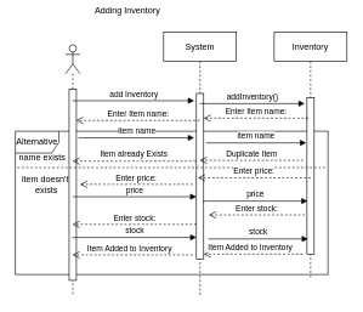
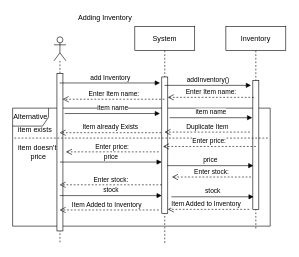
  <mxCell id="0" />
  <mxCell id="1" parent="0" />
  <mxCell id="2" value="Alternative" style="shape=umlFrame;whiteSpace=wrap;html=1;" vertex="1" parent="1"><mxGeometry x="20" y="180" width="430" height="197" as="geometry" /></mxCell>
  <mxCell id="3" value="" style="shape=umlLifeline;participant=umlActor;perimeter=lifelinePerimeter;whiteSpace=wrap;html=1;container=1;collapsible=0;recursiveResize=0;verticalAlign=top;spacingTop=36;labelBackgroundColor=#ffffff;outlineConnect=0;" vertex="1" parent="1"><mxGeometry x="89" y="61" width="20" height="346" as="geometry" /></mxCell>
  <mxCell id="4" value="System" style="shape=umlLifeline;perimeter=lifelinePerimeter;whiteSpace=wrap;html=1;container=1;collapsible=0;recursiveResize=0;outlineConnect=0;" vertex="1" parent="1"><mxGeometry x="224" y="44" width="100" height="363" as="geometry" /></mxCell>
  <mxCell id="5" value="" style="html=1;points=[];perimeter=orthogonalPerimeter;" vertex="1" parent="1"><mxGeometry x="94" y="122" width="10" height="263" as="geometry" /></mxCell>
  <mxCell id="6" value="" style="html=1;points=[];perimeter=orthogonalPerimeter;" vertex="1" parent="1"><mxGeometry x="269" y="128" width="10" height="228" as="geometry" /></mxCell>
  <mxCell id="7" value="add Inventory" style="html=1;verticalAlign=bottom;endArrow=block;" edge="1" parent="1" source="3"><mxGeometry relative="1" as="geometry"><mxPoint x="118" y="138" as="sourcePoint" /><mxPoint x="266" y="138" as="targetPoint" /></mxGeometry></mxCell>
  <mxCell id="8" value="Inventory" style="shape=umlLifeline;perimeter=lifelinePerimeter;whiteSpace=wrap;html=1;container=1;collapsible=0;recursiveResize=0;outlineConnect=0;" vertex="1" parent="1"><mxGeometry x="376" y="44" width="100" height="340" as="geometry" /></mxCell>
  <mxCell id="9" value="" style="html=1;points=[];perimeter=orthogonalPerimeter;" vertex="1" parent="8"><mxGeometry x="45" y="90" width="10" height="215" as="geometry" /></mxCell>
  <mxCell id="10" value="addInventory()" style="html=1;verticalAlign=bottom;endArrow=block;" edge="1" parent="1" source="4"><mxGeometry width="80" relative="1" as="geometry"><mxPoint x="441" y="227" as="sourcePoint" /><mxPoint x="418" y="142" as="targetPoint" /><Array as="points"><mxPoint x="363" y="142" /></Array></mxGeometry></mxCell>
  <mxCell id="11" value="Enter Item name:" style="html=1;verticalAlign=bottom;endArrow=open;dashed=1;endSize=8;entryX=0.95;entryY=0.164;entryDx=0;entryDy=0;entryPerimeter=0;" edge="1" parent="1" source="4" target="5"><mxGeometry relative="1" as="geometry"><mxPoint x="244" y="176" as="sourcePoint" /><mxPoint x="114" y="176" as="targetPoint" /></mxGeometry></mxCell>
  <mxCell id="12" value="item name" style="html=1;verticalAlign=bottom;endArrow=block;" edge="1" parent="1"><mxGeometry width="80" relative="1" as="geometry"><mxPoint x="107" y="189" as="sourcePoint" /><mxPoint x="266" y="189" as="targetPoint" /></mxGeometry></mxCell>
  <mxCell id="13" value="Enter price:" style="html=1;verticalAlign=bottom;endArrow=open;dashed=1;endSize=8;" edge="1" parent="1"><mxGeometry relative="1" as="geometry"><mxPoint x="264" y="253" as="sourcePoint" /><mxPoint x="109" y="253" as="targetPoint" /></mxGeometry></mxCell>
  <mxCell id="14" value="price" style="html=1;verticalAlign=bottom;endArrow=block;" edge="1" parent="1"><mxGeometry width="80" relative="1" as="geometry"><mxPoint x="99" y="270" as="sourcePoint" /><mxPoint x="269" y="270" as="targetPoint" /></mxGeometry></mxCell>
  <mxCell id="15" value="Enter stock:" style="html=1;verticalAlign=bottom;endArrow=open;dashed=1;endSize=8;" edge="1" parent="1" target="3"><mxGeometry relative="1" as="geometry"><mxPoint x="269" y="308" as="sourcePoint" /><mxPoint x="130" y="308" as="targetPoint" /></mxGeometry></mxCell>
  <mxCell id="16" value="stock" style="html=1;verticalAlign=bottom;endArrow=block;" edge="1" parent="1" source="3"><mxGeometry width="80" relative="1" as="geometry"><mxPoint x="131" y="326" as="sourcePoint" /><mxPoint x="269" y="326" as="targetPoint" /></mxGeometry></mxCell>
  <mxCell id="17" value="Item Added to Inventory" style="html=1;verticalAlign=bottom;endArrow=open;dashed=1;endSize=8;" edge="1" parent="1"><mxGeometry x="0.052" relative="1" as="geometry"><mxPoint x="415" y="349" as="sourcePoint" /><mxPoint x="279" y="349" as="targetPoint" /><mxPoint as="offset" /></mxGeometry></mxCell>
  <mxCell id="18" value="Enter Item name:" style="html=1;verticalAlign=bottom;endArrow=open;dashed=1;endSize=8;" edge="1" parent="1"><mxGeometry relative="1" as="geometry"><mxPoint x="422.5" y="162.002" as="sourcePoint" /><mxPoint x="279" y="162" as="targetPoint" /></mxGeometry></mxCell>
  <mxCell id="19" value="item name" style="html=1;verticalAlign=bottom;endArrow=block;" edge="1" parent="1"><mxGeometry width="80" relative="1" as="geometry"><mxPoint x="282" y="196" as="sourcePoint" /><mxPoint x="420" y="196" as="targetPoint" /></mxGeometry></mxCell>
  <mxCell id="20" value="" style="line;strokeWidth=1;fillColor=none;align=left;verticalAlign=middle;spacingTop=-1;spacingLeft=3;spacingRight=3;rotatable=0;labelPosition=right;points=[];portConstraint=eastwest;dashed=1;" vertex="1" parent="1"><mxGeometry x="23" y="226" width="425" height="8" as="geometry" /></mxCell>
  <mxCell id="21" value="Duplicate Item" style="html=1;verticalAlign=bottom;endArrow=open;dashed=1;endSize=8;" edge="1" parent="1" target="4"><mxGeometry relative="1" as="geometry"><mxPoint x="416" y="220" as="sourcePoint" /><mxPoint x="336" y="220" as="targetPoint" /></mxGeometry></mxCell>
  <mxCell id="22" value="Item already Exists" style="html=1;verticalAlign=bottom;endArrow=open;dashed=1;endSize=8;" edge="1" parent="1" target="3"><mxGeometry relative="1" as="geometry"><mxPoint x="268" y="221" as="sourcePoint" /><mxPoint x="159" y="221" as="targetPoint" /></mxGeometry></mxCell>
- <mxCell id="23" value="item doesn't&lt;br&gt;&amp;nbsp;exists" style="text;html=1;align=center;verticalAlign=middle;resizable=0;points=[];autosize=1;" vertex="1" parent="1"><mxGeometry x="23" y="237" width="75" height="32" as="geometry" /></mxCell>
+ <mxCell id="23" value="item doesn't&lt;br&gt;&amp;nbsp;price" style="text;html=1;align=center;verticalAlign=middle;resizable=0;points=[];autosize=1;" vertex="1" parent="1"><mxGeometry x="23" y="237" width="75" height="32" as="geometry" /></mxCell>
  <mxCell id="24" value="Enter price:" style="html=1;verticalAlign=bottom;endArrow=open;dashed=1;endSize=8;" edge="1" parent="1"><mxGeometry relative="1" as="geometry"><mxPoint x="426" y="244" as="sourcePoint" /><mxPoint x="271" y="244" as="targetPoint" /></mxGeometry></mxCell>
  <mxCell id="25" value="price" style="html=1;verticalAlign=bottom;endArrow=block;" edge="1" parent="1"><mxGeometry width="80" relative="1" as="geometry"><mxPoint x="278" y="276" as="sourcePoint" /><mxPoint x="422" y="276" as="targetPoint" /></mxGeometry></mxCell>
  <mxCell id="26" value="Enter stock:" style="html=1;verticalAlign=bottom;endArrow=open;dashed=1;endSize=8;" edge="1" parent="1"><mxGeometry relative="1" as="geometry"><mxPoint x="418" y="295" as="sourcePoint" /><mxPoint x="286" y="295" as="targetPoint" /></mxGeometry></mxCell>
  <mxCell id="27" value="stock" style="html=1;verticalAlign=bottom;endArrow=block;" edge="1" parent="1"><mxGeometry width="80" relative="1" as="geometry"><mxPoint x="285" y="328" as="sourcePoint" /><mxPoint x="422.5" y="328" as="targetPoint" /></mxGeometry></mxCell>
  <mxCell id="28" value="Item Added to Inventory" style="html=1;verticalAlign=bottom;endArrow=open;dashed=1;endSize=8;" edge="1" parent="1" target="3"><mxGeometry x="0.052" relative="1" as="geometry"><mxPoint x="264" y="350" as="sourcePoint" /><mxPoint x="128" y="350" as="targetPoint" /><mxPoint as="offset" /></mxGeometry></mxCell>
- <mxCell id="29" value="name exists" style="text;html=1;align=center;verticalAlign=middle;resizable=0;points=[];autosize=1;" vertex="1" parent="1"><mxGeometry x="23" y="208" width="67" height="18" as="geometry" /></mxCell>
- <mxCell id="30" value="Adding Inventory" style="text;html=1;align=center;verticalAlign=middle;resizable=0;points=[];autosize=1;" vertex="1" parent="1"><mxGeometry x="124" y="5" width="100" height="18" as="geometry" /></mxCell>
+ <mxCell id="29" value="item exists" style="text;html=1;align=center;verticalAlign=middle;resizable=0;points=[];autosize=1;" vertex="1" parent="1"><mxGeometry x="23" y="208" width="67" height="18" as="geometry" /></mxCell>
+ <mxCell id="30" value="Adding Inventory" style="text;html=1;align=center;verticalAlign=middle;resizable=0;points=[];autosize=1;" vertex="1" parent="1"><mxGeometry x="124" y="20" width="100" height="18" as="geometry" /></mxCell>
